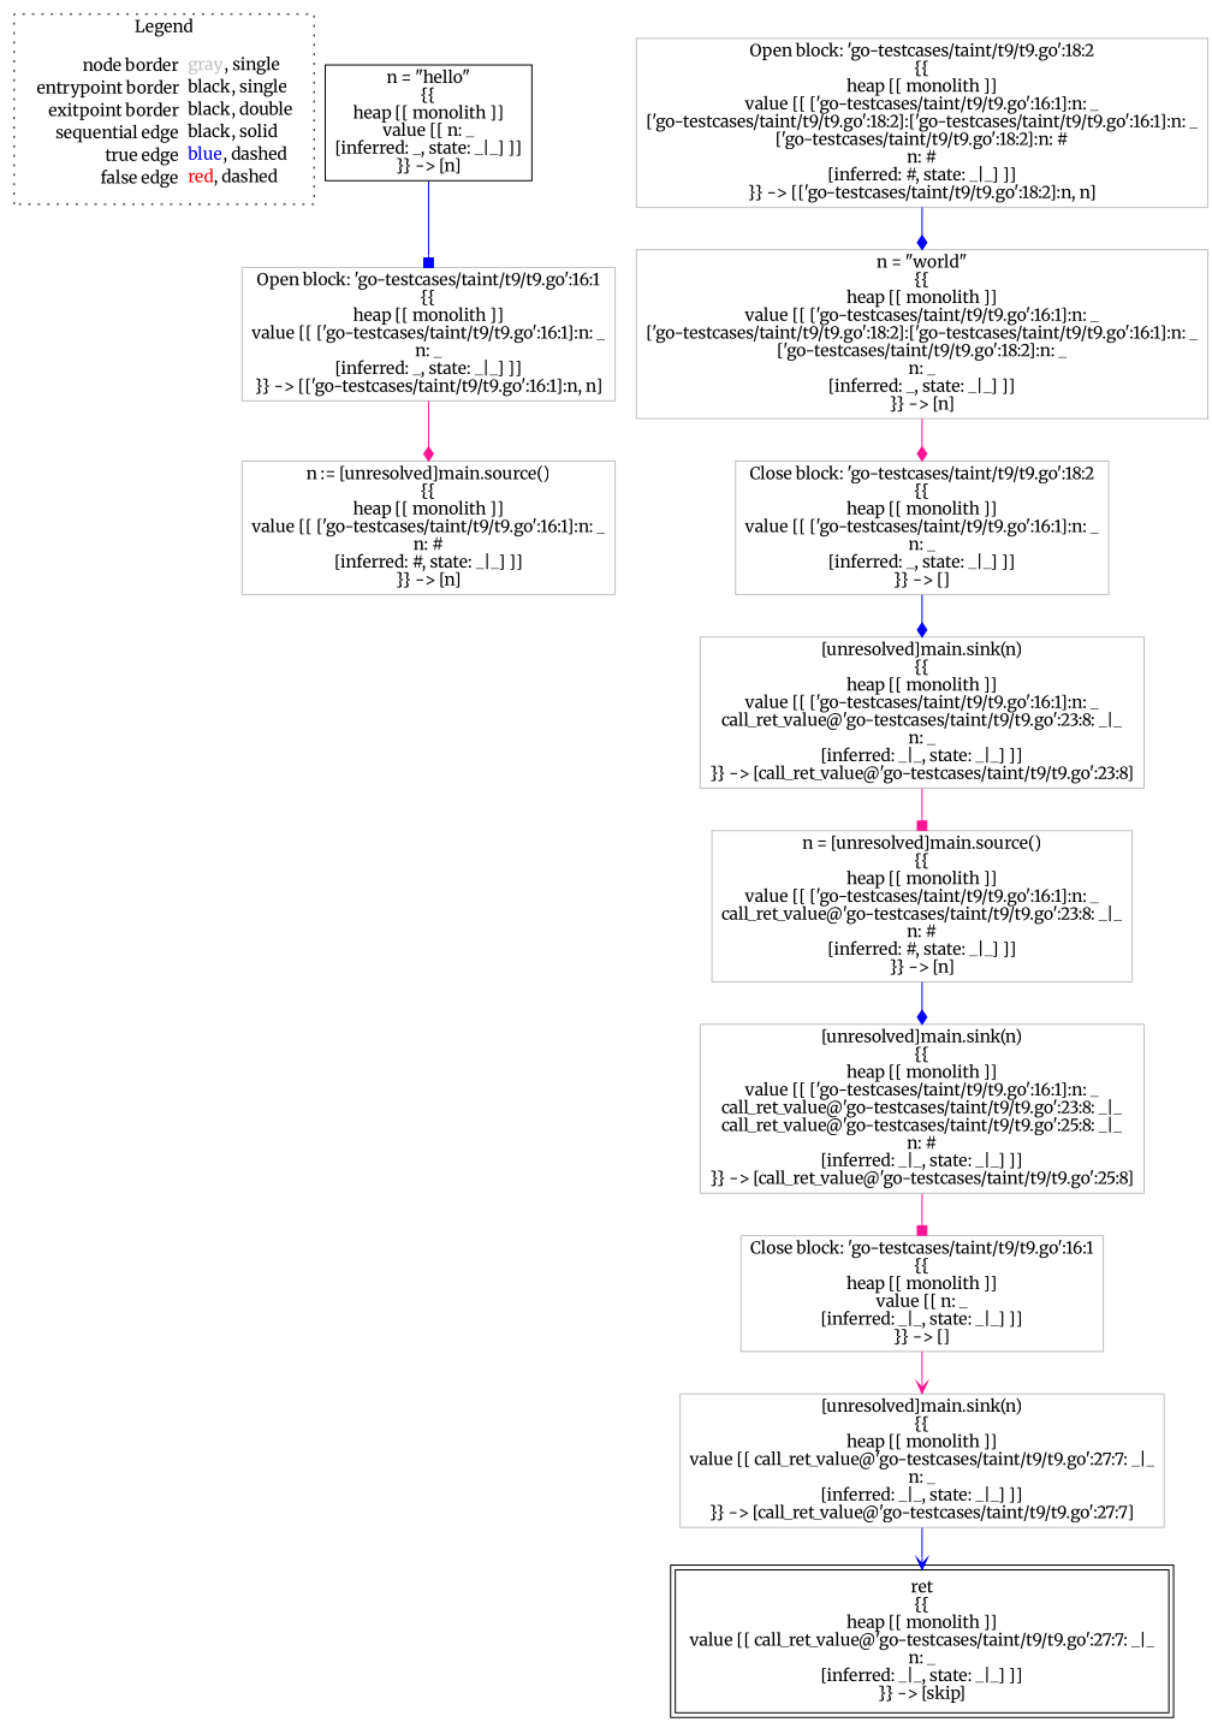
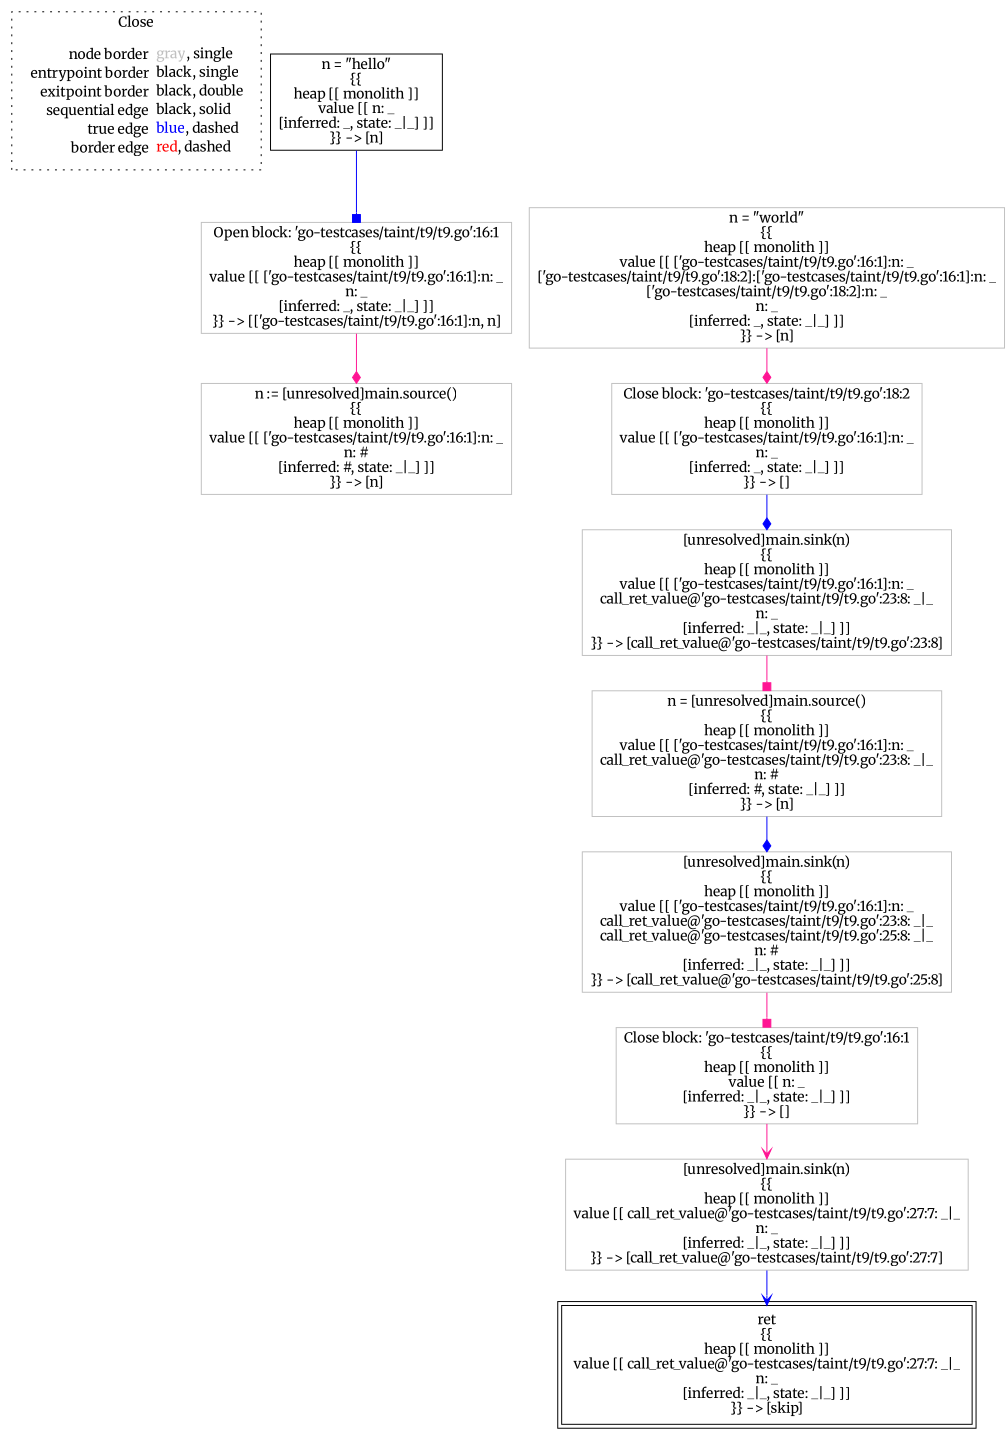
  digraph {
    fontname=Merriweather
    node [fontname=Merriweather shape=rect color=gray]
    edge [arrowhead=diamond color=blue fontname=Merriweather]
-   n1 [label=<<table border="0" cellpadding="2" cellspacing="0" cellborder="0"><tr><td align="right">node border&nbsp;</td><td align="left"><font color="gray">gray</font>, single</td></tr><tr><td align="right">entrypoint border&nbsp;</td><td align="left"><font color="black">black</font>, single</td></tr><tr><td align="right">exitpoint border&nbsp;</td><td align="left"><font color="black">black</font>, double</td></tr><tr><td align="right">sequential edge&nbsp;</td><td align="left"><font color="black">black</font>, solid</td></tr><tr><td align="right">true edge&nbsp;</td><td align="left"><font color="blue">blue</font>, dashed</td></tr><tr><td align="right">false edge&nbsp;</td><td align="left"><font color="red">red</font>, dashed</td></tr></table>> shape=plaintext color=""]
+   n1 [label=<<table border="0" cellpadding="2" cellspacing="0" cellborder="0"><tr><td align="right">node border&nbsp;</td><td align="left"><font color="gray">gray</font>, single</td></tr><tr><td align="right">entrypoint border&nbsp;</td><td align="left"><font color="black">black</font>, single</td></tr><tr><td align="right">exitpoint border&nbsp;</td><td align="left"><font color="black">black</font>, double</td></tr><tr><td align="right">sequential edge&nbsp;</td><td align="left"><font color="black">black</font>, solid</td></tr><tr><td align="right">true edge&nbsp;</td><td align="left"><font color="blue">blue</font>, dashed</td></tr><tr><td align="right">border edge&nbsp;</td><td align="left"><font color="red">red</font>, dashed</td></tr></table>> shape=plaintext color=""]
    n2 [color=black label=<n = &quot;hello&quot;<BR/>{{<BR/>heap [[ monolith ]]<BR/>value [[ n: _<BR/>[inferred: _, state: _|_] ]]<BR/>}} -&gt; [n]>]
    n3 [label=<Open block: 'go-testcases/taint/t9/t9.go':16:1<BR/>{{<BR/>heap [[ monolith ]]<BR/>value [[ ['go-testcases/taint/t9/t9.go':16:1]:n: _<BR/>n: _<BR/>[inferred: _, state: _|_] ]]<BR/>}} -&gt; [['go-testcases/taint/t9/t9.go':16:1]:n, n]>]
    n4 [label=<n := [unresolved]main.source()<BR/>{{<BR/>heap [[ monolith ]]<BR/>value [[ ['go-testcases/taint/t9/t9.go':16:1]:n: _<BR/>n: #<BR/>[inferred: #, state: _|_] ]]<BR/>}} -&gt; [n]>]
    n5 [label=<[unresolved]main.sink(n)<BR/>{{<BR/>heap [[ monolith ]]<BR/>value [[ ['go-testcases/taint/t9/t9.go':16:1]:n: _<BR/>call_ret_value@'go-testcases/taint/t9/t9.go':23:8: _|_<BR/>n: _<BR/>[inferred: _|_, state: _|_] ]]<BR/>}} -&gt; [call_ret_value@'go-testcases/taint/t9/t9.go':23:8]>]
    n6 [label=<n = [unresolved]main.source()<BR/>{{<BR/>heap [[ monolith ]]<BR/>value [[ ['go-testcases/taint/t9/t9.go':16:1]:n: _<BR/>call_ret_value@'go-testcases/taint/t9/t9.go':23:8: _|_<BR/>n: #<BR/>[inferred: #, state: _|_] ]]<BR/>}} -&gt; [n]>]
    n7 [label=<[unresolved]main.sink(n)<BR/>{{<BR/>heap [[ monolith ]]<BR/>value [[ ['go-testcases/taint/t9/t9.go':16:1]:n: _<BR/>call_ret_value@'go-testcases/taint/t9/t9.go':23:8: _|_<BR/>call_ret_value@'go-testcases/taint/t9/t9.go':25:8: _|_<BR/>n: #<BR/>[inferred: _|_, state: _|_] ]]<BR/>}} -&gt; [call_ret_value@'go-testcases/taint/t9/t9.go':25:8]>]
    n8 [label=<Close block: 'go-testcases/taint/t9/t9.go':16:1<BR/>{{<BR/>heap [[ monolith ]]<BR/>value [[ n: _<BR/>[inferred: _|_, state: _|_] ]]<BR/>}} -&gt; []>]
    n9 [label=<[unresolved]main.sink(n)<BR/>{{<BR/>heap [[ monolith ]]<BR/>value [[ call_ret_value@'go-testcases/taint/t9/t9.go':27:7: _|_<BR/>n: _<BR/>[inferred: _|_, state: _|_] ]]<BR/>}} -&gt; [call_ret_value@'go-testcases/taint/t9/t9.go':27:7]>]
    n10 [color=black label=<ret<BR/>{{<BR/>heap [[ monolith ]]<BR/>value [[ call_ret_value@'go-testcases/taint/t9/t9.go':27:7: _|_<BR/>n: _<BR/>[inferred: _|_, state: _|_] ]]<BR/>}} -&gt; [skip]> peripheries=2]
    n11 [label=<n = &quot;world&quot;<BR/>{{<BR/>heap [[ monolith ]]<BR/>value [[ ['go-testcases/taint/t9/t9.go':16:1]:n: _<BR/>['go-testcases/taint/t9/t9.go':18:2]:['go-testcases/taint/t9/t9.go':16:1]:n: _<BR/>['go-testcases/taint/t9/t9.go':18:2]:n: _<BR/>n: _<BR/>[inferred: _, state: _|_] ]]<BR/>}} -&gt; [n]>]
    n12 [label=<Close block: 'go-testcases/taint/t9/t9.go':18:2<BR/>{{<BR/>heap [[ monolith ]]<BR/>value [[ ['go-testcases/taint/t9/t9.go':16:1]:n: _<BR/>n: _<BR/>[inferred: _, state: _|_] ]]<BR/>}} -&gt; []>]
-   n13 [label=<Open block: 'go-testcases/taint/t9/t9.go':18:2<BR/>{{<BR/>heap [[ monolith ]]<BR/>value [[ ['go-testcases/taint/t9/t9.go':16:1]:n: _<BR/>['go-testcases/taint/t9/t9.go':18:2]:['go-testcases/taint/t9/t9.go':16:1]:n: _<BR/>['go-testcases/taint/t9/t9.go':18:2]:n: #<BR/>n: #<BR/>[inferred: #, state: _|_] ]]<BR/>}} -&gt; [['go-testcases/taint/t9/t9.go':18:2]:n, n]>]
    subgraph cluster_1 {
-     label=Legend
+     label=Close
      style=dotted
      n1
    }
    n2 -> n3 [arrowhead=box]
    n3 -> n4 [color=deeppink]
    n5 -> n6 [arrowhead=box color=deeppink]
    n6 -> n7
    n7 -> n8 [arrowhead=box color=deeppink]
    n8 -> n9 [arrowhead=vee color=deeppink]
    n9 -> n10 [arrowhead=vee]
    n11 -> n12 [color=deeppink]
    n12 -> n5
-   n13 -> n11
  }
